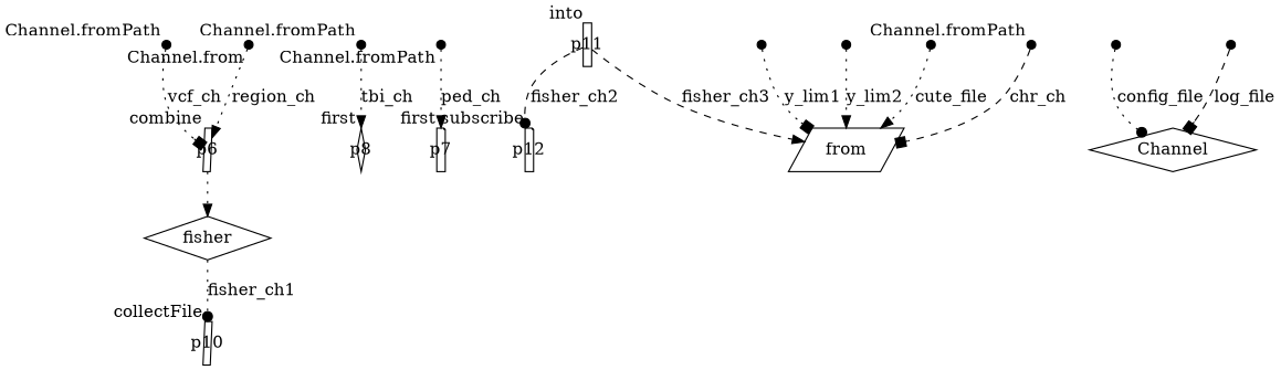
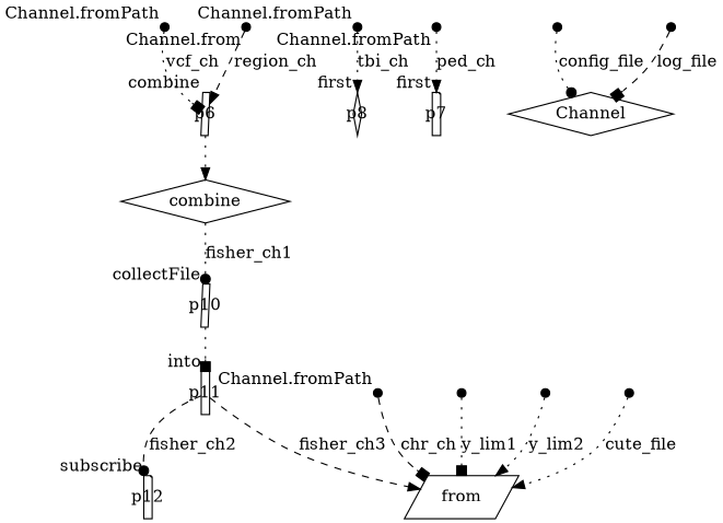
  digraph {
    node [fixedsize=true shape=point]
    edge [arrowhead=normal style=dotted]
    p0 [width=0.1 xlabel="Channel.fromPath"]
    p6 [shape=parallelogram width=0.1 xlabel=combine]
-   n3 [label=fisher shape=diamond fixedsize=""]
+   n3 [label=combine shape=diamond fixedsize=""]
    p10 [shape=parallelogram width=0.1 xlabel=collectFile]
    p1 [width=0.1 xlabel="Channel.fromPath"]
    p8 [shape=diamond width=0.1 xlabel=first]
    p2 [width=0.1 xlabel="Channel.fromPath"]
    p7 [shape=note width=0.1 xlabel=first]
    p3 [width=0.1 xlabel="Channel.fromPath"]
    n10 [label=from shape=parallelogram fixedsize=""]
    p4 [width=0.1 xlabel="Channel.from"]
    p11 [shape=box width=0.1 xlabel=into]
    p12 [shape=note width=0.1 xlabel=subscribe]
    p13 [width=0.1]
    p14 [width=0.1]
    p15 [width=0.1]
    p17 [width=0.1]
    n18 [label=Channel shape=diamond fixedsize=""]
    p18 [width=0.1]
    p0 -> p6 [arrowhead=box label=vcf_ch]
    p6 -> n3
    n3 -> p10 [arrowhead=dot label=fisher_ch1]
+   p10 -> p11 [arrowhead=box]
    p1 -> p8 [label=tbi_ch]
    p2 -> p7 [label=ped_ch]
    p3 -> n10 [arrowhead=box label=chr_ch style=dashed]
-   p4 -> p6 [label=region_ch]
+   p4 -> p6 [label=region_ch style=dashed]
    p11 -> n10 [label=fisher_ch3 style=dashed]
    p11 -> p12 [arrowhead=dot label=fisher_ch2 style=dashed]
    p13 -> n10 [arrowhead=box label=y_lim1]
    p14 -> n10 [label=y_lim2]
    p15 -> n10 [label=cute_file]
    p17 -> n18 [arrowhead=dot label=config_file]
    p18 -> n18 [arrowhead=box label=log_file style=dashed]
  }
